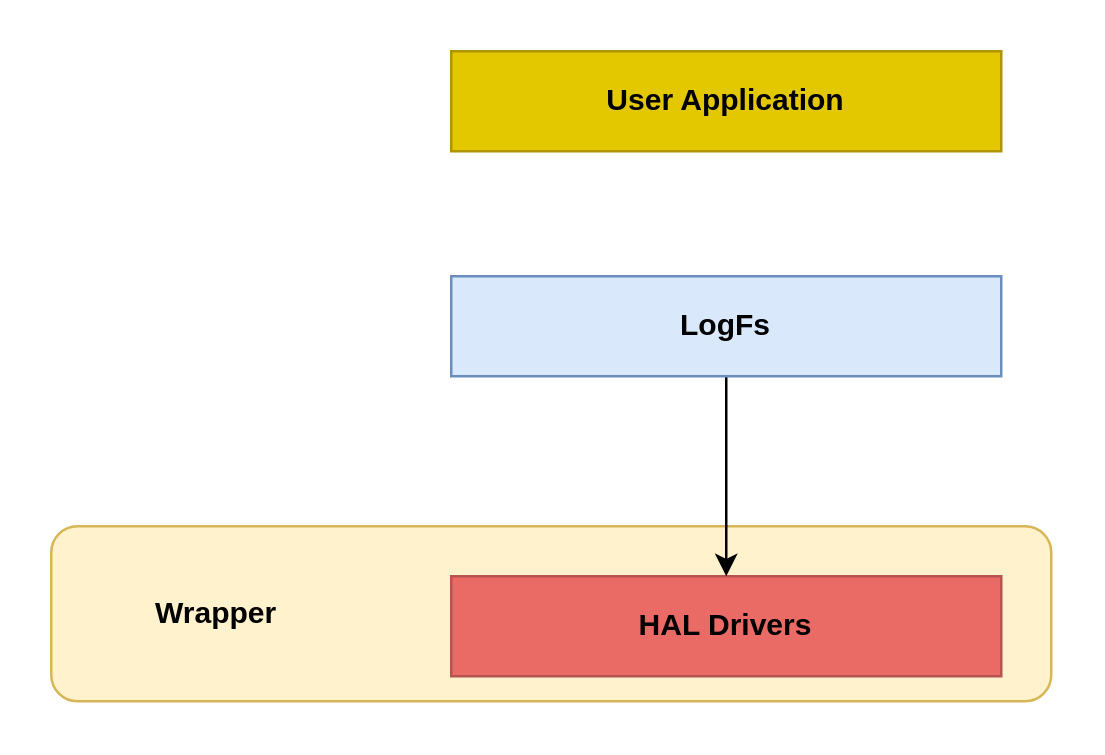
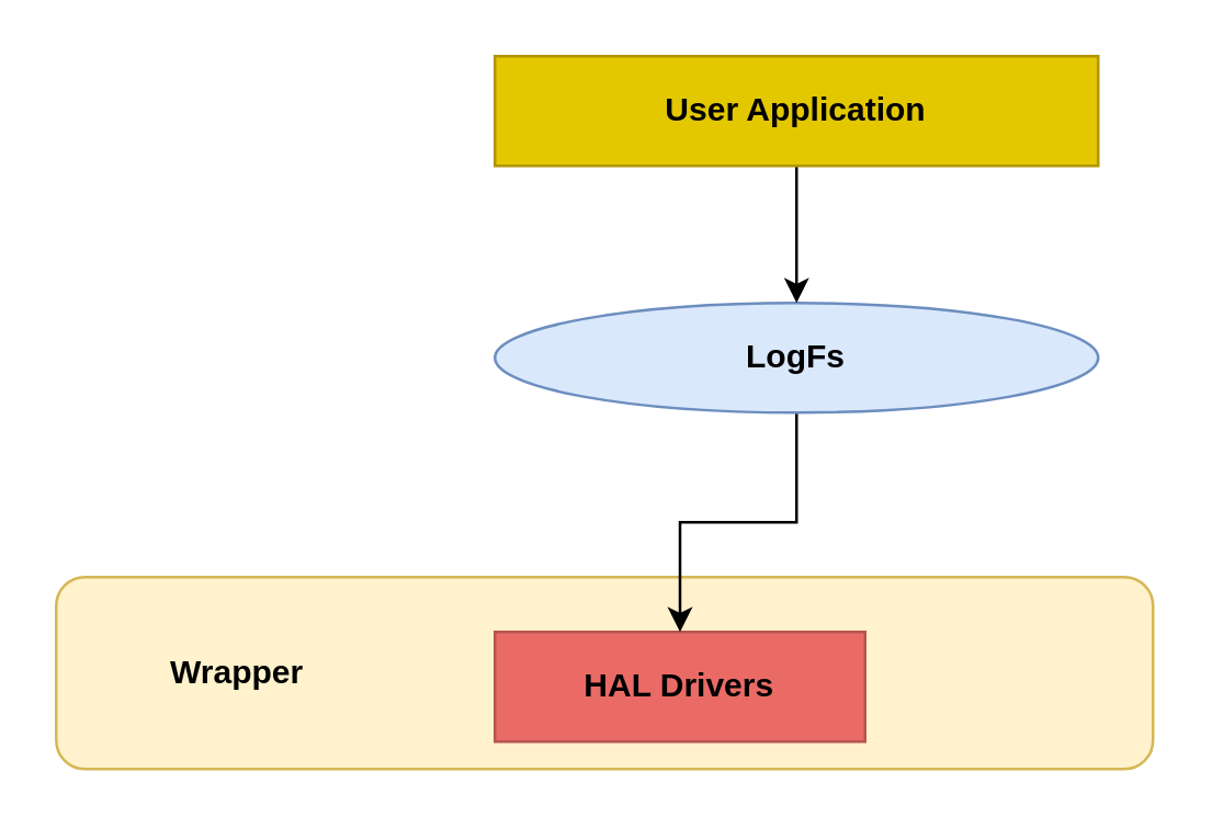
  <mxCell id="0" />
  <mxCell id="1" parent="0" />
  <mxCell id="2" value="&lt;blockquote&gt;&lt;div align=&quot;left&quot;&gt;&lt;b&gt;Wrapper&lt;/b&gt;&lt;/div&gt;&lt;/blockquote&gt;" style="rounded=1;whiteSpace=wrap;html=1;align=left;fillColor=#fff2cc;strokeColor=#d6b656;" vertex="1" parent="1"><mxGeometry x="20" y="210" width="400" height="70" as="geometry" /></mxCell>
- <mxCell id="3" value="&lt;div&gt;&lt;b&gt;HAL Drivers&lt;/b&gt;&lt;/div&gt;" style="rounded=0;whiteSpace=wrap;html=1;strokeColor=#b85450;fillColor=#EA6B66;" vertex="1" parent="1"><mxGeometry x="180" y="230" width="220" height="40" as="geometry" /></mxCell>
+ <mxCell id="3" value="&lt;div&gt;&lt;b&gt;HAL Drivers&lt;/b&gt;&lt;/div&gt;" style="rounded=0;whiteSpace=wrap;html=1;strokeColor=#b85450;fillColor=#EA6B66;" vertex="1" parent="1"><mxGeometry x="180" y="230" width="135" height="40" as="geometry" /></mxCell>
  <mxCell id="4" style="edgeStyle=orthogonalEdgeStyle;rounded=0;orthogonalLoop=1;jettySize=auto;html=1;" edge="1" parent="1" source="5" target="3"><mxGeometry relative="1" as="geometry" /></mxCell>
- <mxCell id="5" value="&lt;b&gt;LogFs&lt;/b&gt;" style="rounded=0;whiteSpace=wrap;html=1;fillColor=#dae8fc;strokeColor=#6c8ebf;" vertex="1" parent="1"><mxGeometry x="180" y="110" width="220" height="40" as="geometry" /></mxCell>
+ <mxCell id="5" value="&lt;b&gt;LogFs&lt;/b&gt;" style="ellipse;whiteSpace=wrap;html=1;fillColor=#dae8fc;strokeColor=#6c8ebf;" vertex="1" parent="1"><mxGeometry x="180" y="110" width="220" height="40" as="geometry" /></mxCell>
+ <mxCell id="6" style="edgeStyle=orthogonalEdgeStyle;rounded=0;orthogonalLoop=1;jettySize=auto;html=1;entryX=0.5;entryY=0;entryDx=0;entryDy=0;" edge="1" parent="1" source="7" target="5"><mxGeometry relative="1" as="geometry" /></mxCell>
  <mxCell id="7" value="&lt;div&gt;&lt;b&gt;User Application&lt;/b&gt;&lt;/div&gt;" style="rounded=0;whiteSpace=wrap;html=1;fillColor=#e3c800;strokeColor=#B09500;fontColor=#000000;" vertex="1" parent="1"><mxGeometry x="180" y="20" width="220" height="40" as="geometry" /></mxCell>
